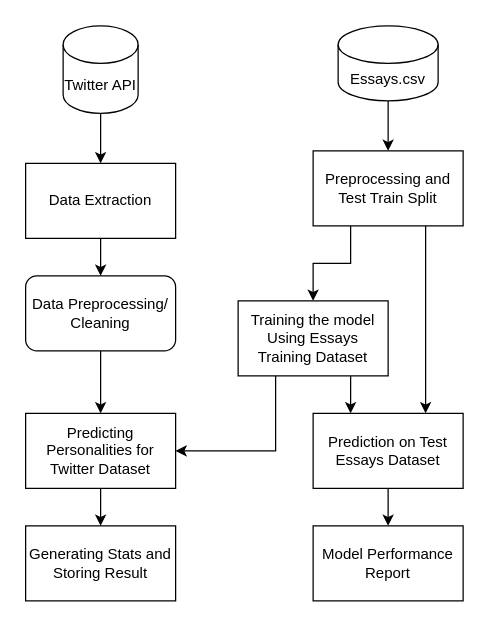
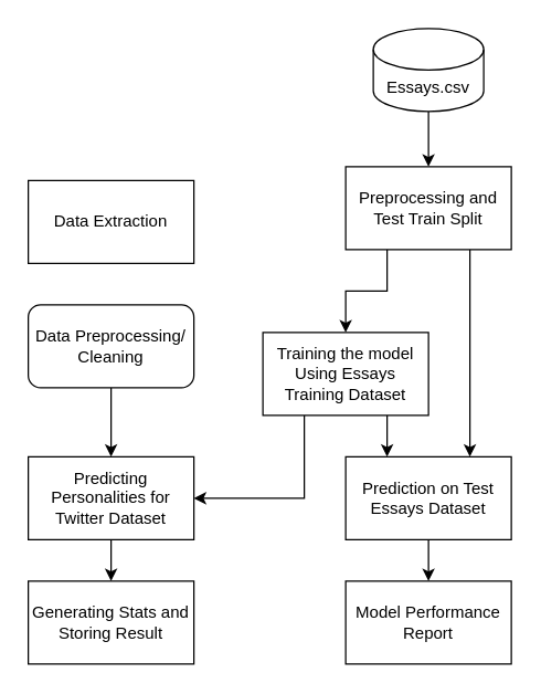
  <mxCell id="0" />
  <mxCell id="1" parent="0" />
- <mxCell id="2" style="edgeStyle=orthogonalEdgeStyle;rounded=0;orthogonalLoop=1;jettySize=auto;html=1;exitX=0.5;exitY=1;exitDx=0;exitDy=0;entryX=0.5;entryY=0;entryDx=0;entryDy=0;" edge="1" parent="1" source="3" target="7"><mxGeometry relative="1" as="geometry" /></mxCell>
  <mxCell id="3" value="Data Extraction&lt;br&gt;" style="rounded=0;whiteSpace=wrap;html=1;" vertex="1" parent="1"><mxGeometry x="20" y="130" width="120" height="60" as="geometry" /></mxCell>
- <mxCell id="4" style="edgeStyle=orthogonalEdgeStyle;rounded=0;orthogonalLoop=1;jettySize=auto;html=1;exitX=0.5;exitY=1;exitDx=0;exitDy=0;exitPerimeter=0;" edge="1" parent="1" source="5" target="3"><mxGeometry relative="1" as="geometry" /></mxCell>
- <mxCell id="5" value="Twitter API" style="shape=cylinder3;whiteSpace=wrap;html=1;boundedLbl=1;backgroundOutline=1;size=15;" vertex="1" parent="1"><mxGeometry x="50" y="20" width="60" height="70" as="geometry" /></mxCell>
  <mxCell id="6" style="edgeStyle=orthogonalEdgeStyle;rounded=0;orthogonalLoop=1;jettySize=auto;html=1;exitX=0.5;exitY=1;exitDx=0;exitDy=0;entryX=0.5;entryY=0;entryDx=0;entryDy=0;" edge="1" parent="1" source="7" target="9"><mxGeometry relative="1" as="geometry" /></mxCell>
  <mxCell id="7" value="Data Preprocessing/&lt;br&gt;Cleaning" style="whiteSpace=wrap;html=1;rounded=1;" vertex="1" parent="1"><mxGeometry x="20" y="220" width="120" height="60" as="geometry" /></mxCell>
  <mxCell id="8" style="edgeStyle=orthogonalEdgeStyle;rounded=0;orthogonalLoop=1;jettySize=auto;html=1;exitX=0.5;exitY=1;exitDx=0;exitDy=0;entryX=0.5;entryY=0;entryDx=0;entryDy=0;" edge="1" parent="1" source="9" target="10"><mxGeometry relative="1" as="geometry" /></mxCell>
  <mxCell id="9" value="Predicting Personalities for Twitter Dataset" style="rounded=0;whiteSpace=wrap;html=1;" vertex="1" parent="1"><mxGeometry x="20" y="330" width="120" height="60" as="geometry" /></mxCell>
  <mxCell id="10" value="Generating Stats and Storing Result" style="rounded=0;whiteSpace=wrap;html=1;" vertex="1" parent="1"><mxGeometry x="20" y="420" width="120" height="60" as="geometry" /></mxCell>
  <mxCell id="11" style="edgeStyle=orthogonalEdgeStyle;rounded=0;orthogonalLoop=1;jettySize=auto;html=1;exitX=0.5;exitY=1;exitDx=0;exitDy=0;exitPerimeter=0;entryX=0.5;entryY=0;entryDx=0;entryDy=0;" edge="1" parent="1" source="12" target="15"><mxGeometry relative="1" as="geometry" /></mxCell>
  <mxCell id="12" value="Essays.csv" style="shape=cylinder3;whiteSpace=wrap;html=1;boundedLbl=1;backgroundOutline=1;size=15;" vertex="1" parent="1"><mxGeometry x="270" y="20" width="80" height="60" as="geometry" /></mxCell>
  <mxCell id="13" style="edgeStyle=orthogonalEdgeStyle;rounded=0;orthogonalLoop=1;jettySize=auto;html=1;exitX=0.25;exitY=1;exitDx=0;exitDy=0;entryX=0.5;entryY=0;entryDx=0;entryDy=0;" edge="1" parent="1" source="15" target="18"><mxGeometry relative="1" as="geometry" /></mxCell>
  <mxCell id="14" style="edgeStyle=orthogonalEdgeStyle;rounded=0;orthogonalLoop=1;jettySize=auto;html=1;exitX=0.75;exitY=1;exitDx=0;exitDy=0;entryX=0.75;entryY=0;entryDx=0;entryDy=0;" edge="1" parent="1" source="15" target="20"><mxGeometry relative="1" as="geometry" /></mxCell>
  <mxCell id="15" value="Preprocessing and Test Train Split" style="rounded=0;whiteSpace=wrap;html=1;" vertex="1" parent="1"><mxGeometry x="250" y="120" width="120" height="60" as="geometry" /></mxCell>
  <mxCell id="16" style="edgeStyle=orthogonalEdgeStyle;rounded=0;orthogonalLoop=1;jettySize=auto;html=1;exitX=0.25;exitY=1;exitDx=0;exitDy=0;entryX=1;entryY=0.5;entryDx=0;entryDy=0;" edge="1" parent="1" source="18" target="9"><mxGeometry relative="1" as="geometry" /></mxCell>
  <mxCell id="17" style="edgeStyle=orthogonalEdgeStyle;rounded=0;orthogonalLoop=1;jettySize=auto;html=1;exitX=0.75;exitY=1;exitDx=0;exitDy=0;entryX=0.25;entryY=0;entryDx=0;entryDy=0;" edge="1" parent="1" source="18" target="20"><mxGeometry relative="1" as="geometry" /></mxCell>
  <mxCell id="18" value="Training the model&lt;br&gt;Using Essays Training Dataset" style="rounded=0;whiteSpace=wrap;html=1;" vertex="1" parent="1"><mxGeometry x="190" y="240" width="120" height="60" as="geometry" /></mxCell>
  <mxCell id="19" style="edgeStyle=orthogonalEdgeStyle;rounded=0;orthogonalLoop=1;jettySize=auto;html=1;exitX=0.5;exitY=1;exitDx=0;exitDy=0;" edge="1" parent="1" source="20" target="21"><mxGeometry relative="1" as="geometry" /></mxCell>
  <mxCell id="20" value="Prediction on Test Essays Dataset" style="rounded=0;whiteSpace=wrap;html=1;" vertex="1" parent="1"><mxGeometry x="250" y="330" width="120" height="60" as="geometry" /></mxCell>
  <mxCell id="21" value="Model Performance Report" style="rounded=0;whiteSpace=wrap;html=1;" vertex="1" parent="1"><mxGeometry x="250" y="420" width="120" height="60" as="geometry" /></mxCell>
